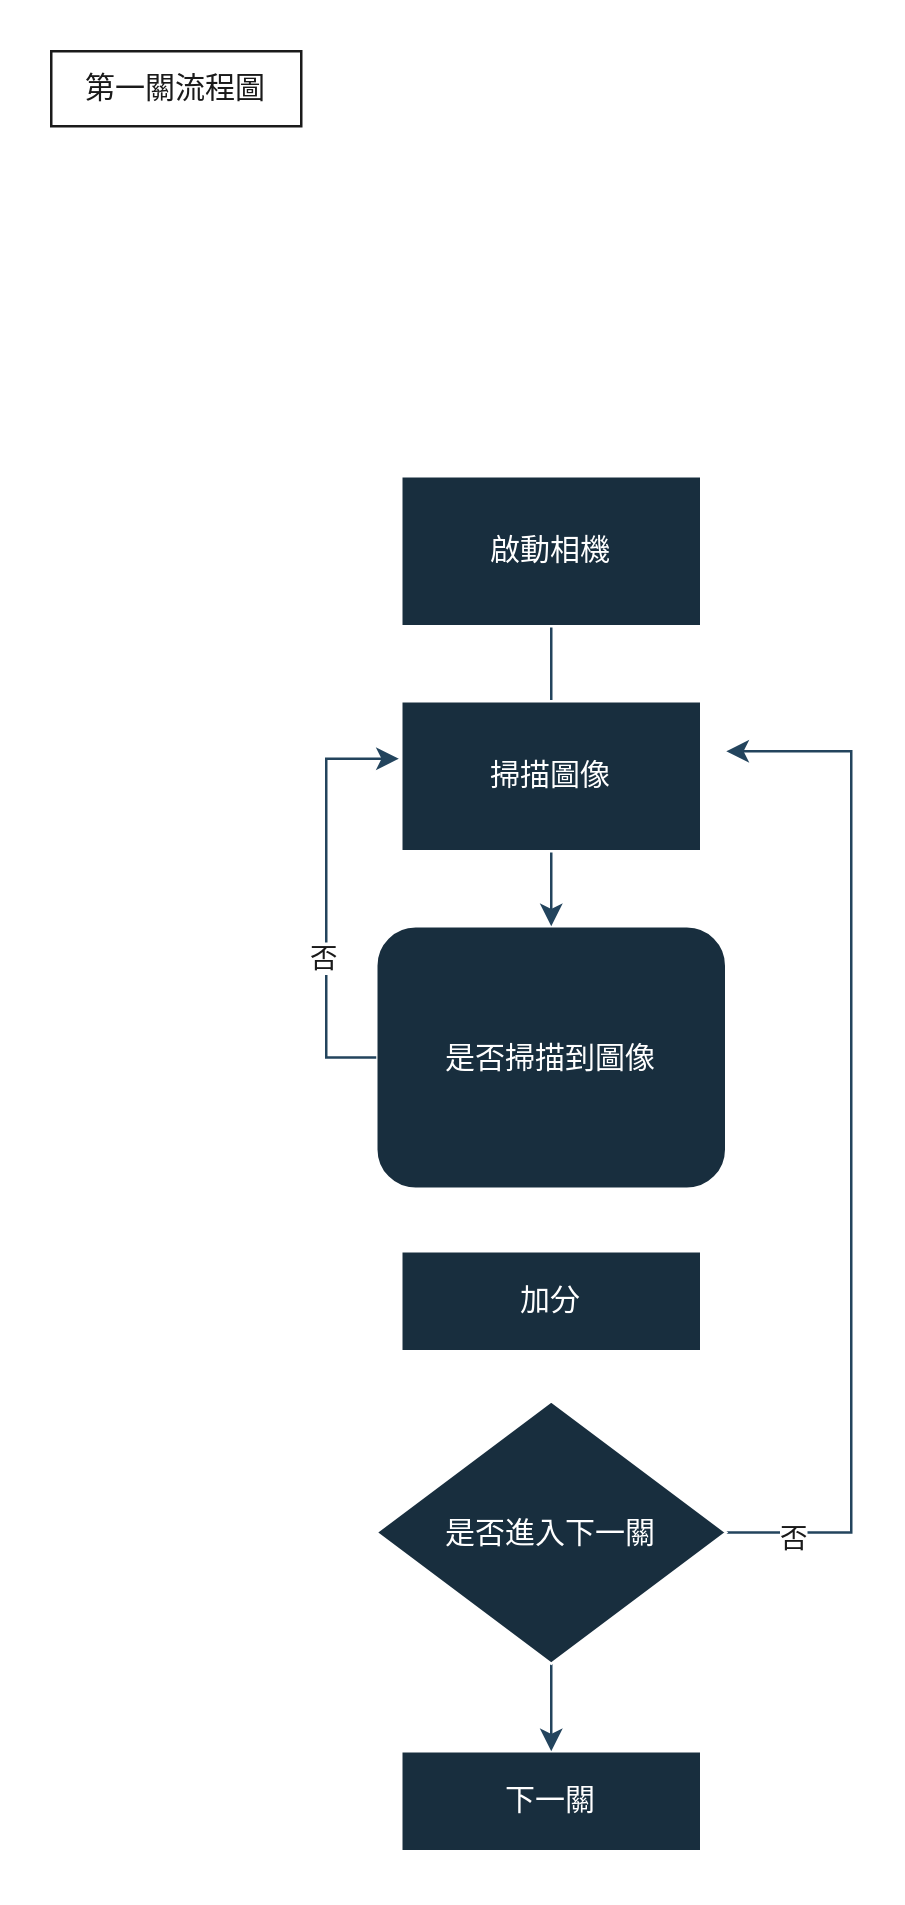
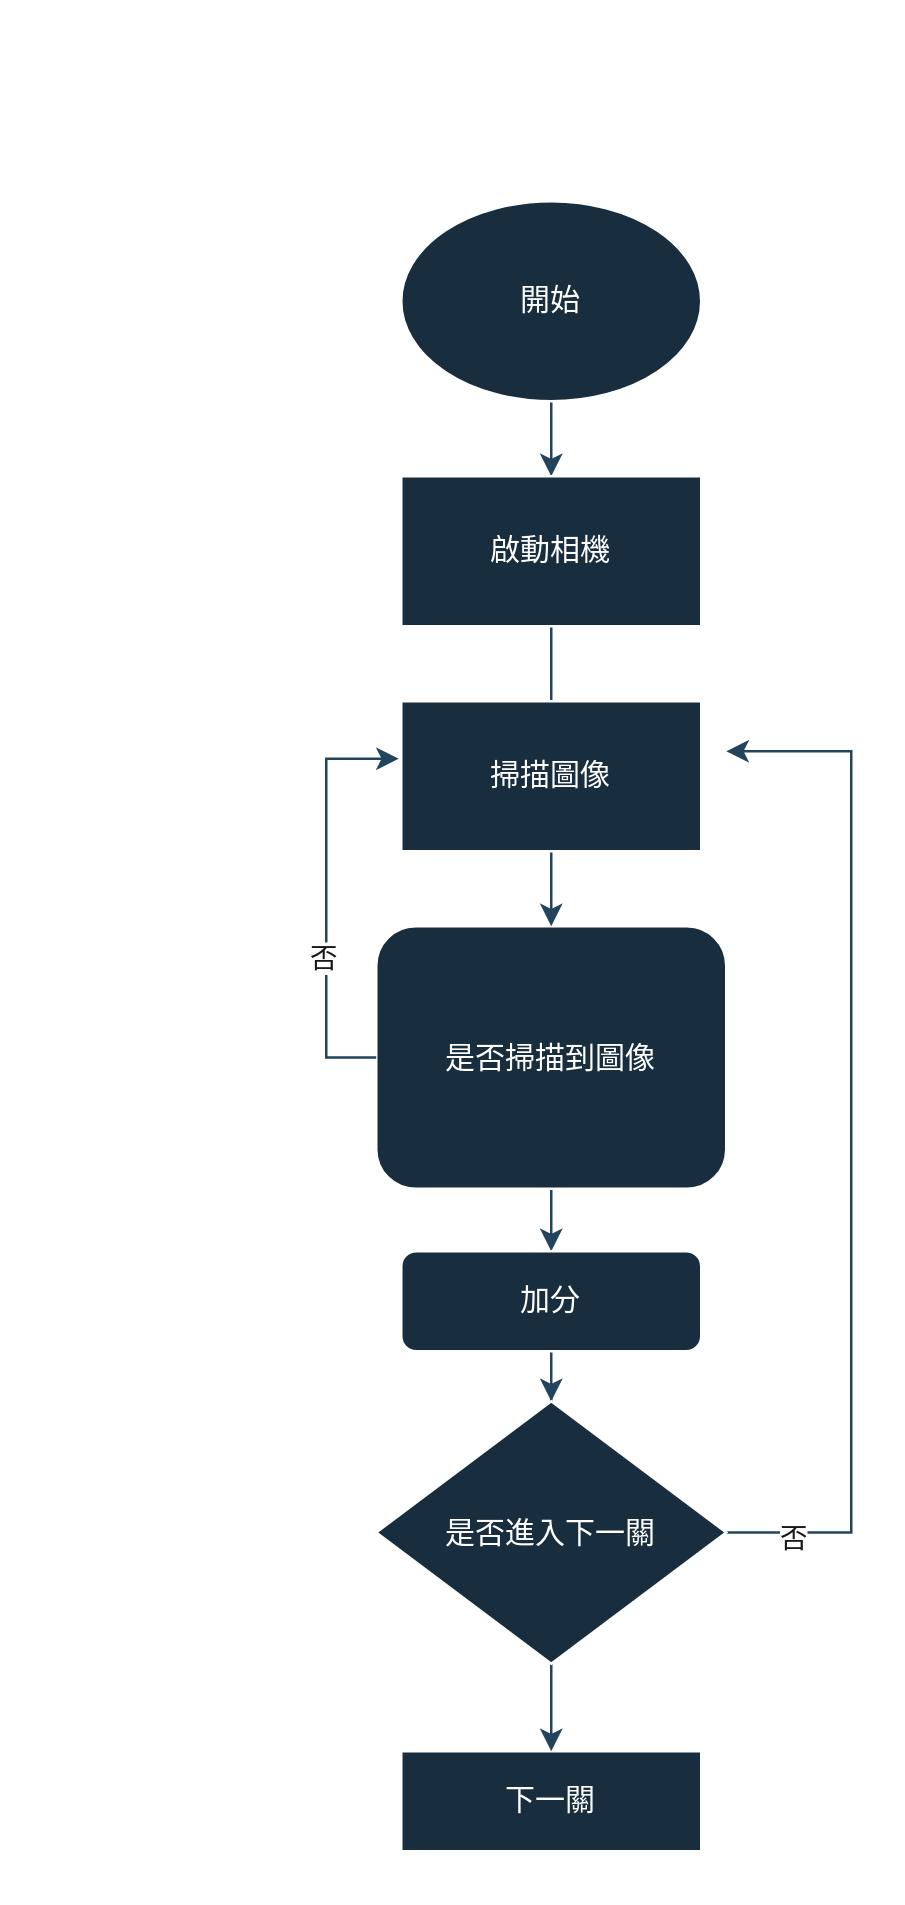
  <mxCell id="0" />
  <mxCell id="1" parent="0" />
+ <mxCell id="2" value="" style="edgeStyle=orthogonalEdgeStyle;rounded=0;orthogonalLoop=1;jettySize=auto;html=1;labelBackgroundColor=none;strokeColor=#23445D;fontColor=default;" edge="1" parent="1" source="3" target="6"><mxGeometry relative="1" as="geometry" /></mxCell>
  <mxCell id="3" value="是否掃描到圖像" style="whiteSpace=wrap;html=1;align=center;verticalAlign=middle;labelBackgroundColor=none;fillColor=#182E3E;strokeColor=#FFFFFF;fontColor=#FFFFFF;rounded=1;" parent="1" vertex="1"><mxGeometry x="150" y="370" width="140" height="105" as="geometry" /></mxCell>
  <mxCell id="4" value="下一關" style="rounded=0;whiteSpace=wrap;html=1;align=center;verticalAlign=middle;labelBackgroundColor=none;fillColor=#182E3E;strokeColor=#FFFFFF;fontColor=#FFFFFF;" parent="1" vertex="1"><mxGeometry x="160" y="700" width="120" height="40" as="geometry" /></mxCell>
- <mxCell id="6" value="加分" style="rounded=0;whiteSpace=wrap;html=1;align=center;verticalAlign=middle;labelBackgroundColor=none;fillColor=#182E3E;strokeColor=#FFFFFF;fontColor=#FFFFFF;" vertex="1" parent="1"><mxGeometry x="160" y="500" width="120" height="40" as="geometry" /></mxCell>
+ <mxCell id="5" value="" style="edgeStyle=orthogonalEdgeStyle;rounded=0;orthogonalLoop=1;jettySize=auto;html=1;labelBackgroundColor=none;strokeColor=#23445D;fontColor=default;" edge="1" parent="1" source="6" target="10"><mxGeometry relative="1" as="geometry" /></mxCell>
+ <mxCell id="6" value="加分" style="whiteSpace=wrap;html=1;align=center;verticalAlign=middle;labelBackgroundColor=none;fillColor=#182E3E;strokeColor=#FFFFFF;fontColor=#FFFFFF;rounded=1;" vertex="1" parent="1"><mxGeometry x="160" y="500" width="120" height="40" as="geometry" /></mxCell>
  <mxCell id="7" value="" style="edgeStyle=orthogonalEdgeStyle;rounded=0;orthogonalLoop=1;jettySize=auto;html=1;labelBackgroundColor=none;strokeColor=#23445D;fontColor=default;" edge="1" parent="1" source="10" target="4"><mxGeometry relative="1" as="geometry" /></mxCell>
  <mxCell id="8" style="edgeStyle=orthogonalEdgeStyle;rounded=0;orthogonalLoop=1;jettySize=auto;html=1;labelBackgroundColor=none;strokeColor=#23445D;fontColor=default;" edge="1" parent="1" source="10"><mxGeometry relative="1" as="geometry"><mxPoint x="290" y="300" as="targetPoint" /><Array as="points"><mxPoint x="340" y="613" /><mxPoint x="340" y="300" /></Array></mxGeometry></mxCell>
  <mxCell id="9" value="否" style="edgeLabel;html=1;align=center;verticalAlign=middle;resizable=0;points=[];strokeColor=#FFFFFF;fontColor=#1A1A1A;fillColor=#182E3E;" vertex="1" connectable="0" parent="8"><mxGeometry x="-0.878" y="-2" relative="1" as="geometry"><mxPoint x="1" as="offset" /></mxGeometry></mxCell>
  <mxCell id="10" value="是否進入下一關" style="rhombus;whiteSpace=wrap;html=1;align=center;verticalAlign=middle;labelBackgroundColor=none;fillColor=#182E3E;strokeColor=#FFFFFF;fontColor=#FFFFFF;" vertex="1" parent="1"><mxGeometry x="150" y="560" width="140" height="105" as="geometry" /></mxCell>
+ <mxCell id="11" value="" style="edgeStyle=orthogonalEdgeStyle;rounded=0;orthogonalLoop=1;jettySize=auto;html=1;labelBackgroundColor=none;strokeColor=#23445D;fontColor=default;" edge="1" parent="1" source="12" target="14"><mxGeometry relative="1" as="geometry" /></mxCell>
+ <mxCell id="12" value="開始" style="ellipse;whiteSpace=wrap;html=1;labelBackgroundColor=none;fillColor=#182E3E;strokeColor=#FFFFFF;fontColor=#FFFFFF;" vertex="1" parent="1"><mxGeometry x="160" y="80" width="120" height="80" as="geometry" /></mxCell>
  <mxCell id="13" value="" style="edgeStyle=orthogonalEdgeStyle;rounded=0;orthogonalLoop=1;jettySize=auto;html=1;labelBackgroundColor=none;strokeColor=#23445D;fontColor=default;endArrow=none;" edge="1" parent="1" source="14" target="16"><mxGeometry relative="1" as="geometry" /></mxCell>
  <mxCell id="14" value="啟動相機" style="whiteSpace=wrap;html=1;labelBackgroundColor=none;fillColor=#182E3E;strokeColor=#FFFFFF;fontColor=#FFFFFF;" vertex="1" parent="1"><mxGeometry x="160" y="190" width="120" height="60" as="geometry" /></mxCell>
  <mxCell id="15" value="" style="edgeStyle=orthogonalEdgeStyle;rounded=0;orthogonalLoop=1;jettySize=auto;html=1;labelBackgroundColor=none;strokeColor=#23445D;fontColor=default;" edge="1" parent="1" source="16" target="3"><mxGeometry relative="1" as="geometry" /></mxCell>
  <mxCell id="16" value="掃描圖像" style="whiteSpace=wrap;html=1;labelBackgroundColor=none;fillColor=#182E3E;strokeColor=#FFFFFF;fontColor=#FFFFFF;" vertex="1" parent="1"><mxGeometry x="160" y="280" width="120" height="60" as="geometry" /></mxCell>
  <mxCell id="17" style="edgeStyle=orthogonalEdgeStyle;rounded=0;orthogonalLoop=1;jettySize=auto;html=1;entryX=-0.008;entryY=0.383;entryDx=0;entryDy=0;entryPerimeter=0;labelBackgroundColor=none;strokeColor=#23445D;fontColor=default;" edge="1" parent="1" source="3" target="16"><mxGeometry relative="1" as="geometry"><Array as="points"><mxPoint x="130" y="423" /><mxPoint x="130" y="303" /></Array></mxGeometry></mxCell>
  <mxCell id="18" value="否" style="edgeLabel;html=1;align=center;verticalAlign=middle;resizable=0;points=[];strokeColor=#FFFFFF;fontColor=#1A1A1A;fillColor=#182E3E;" vertex="1" connectable="0" parent="17"><mxGeometry x="-0.28" y="2" relative="1" as="geometry"><mxPoint y="1" as="offset" /></mxGeometry></mxCell>
- <mxCell id="19" value="第一關流程圖" style="text;html=1;align=center;verticalAlign=middle;whiteSpace=wrap;rounded=0;labelBackgroundColor=none;fontColor=#1A1A1A;fillColor=#FFFFFF;strokeColor=#1A1A1A;" vertex="1" parent="1"><mxGeometry x="20" y="20" width="100" height="30" as="geometry" /></mxCell>
